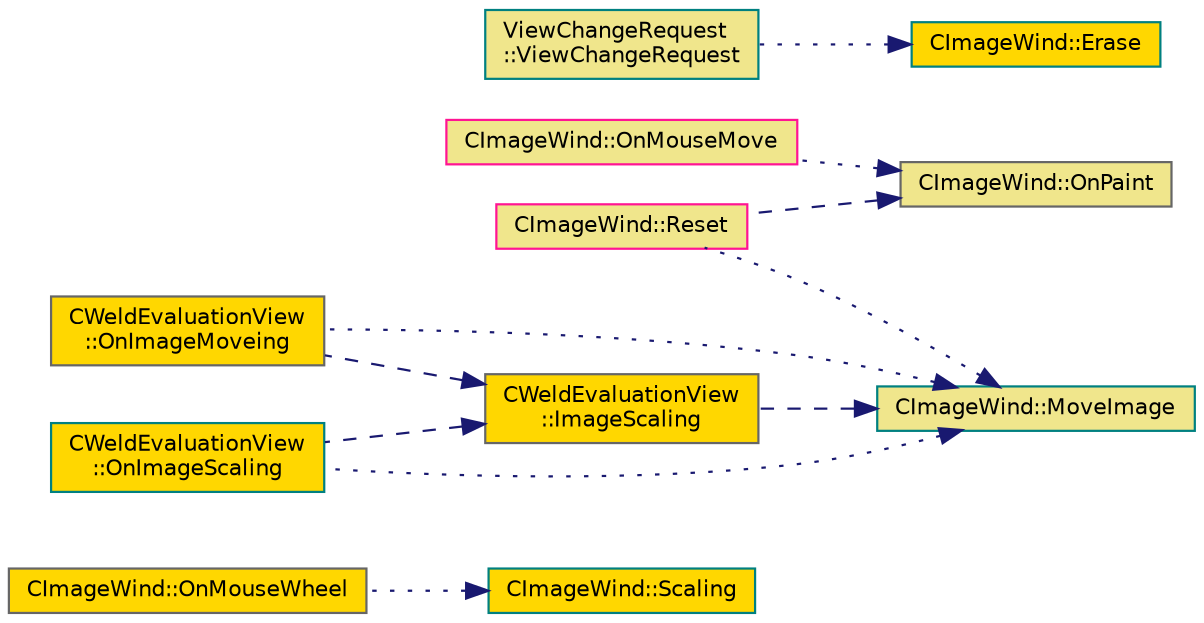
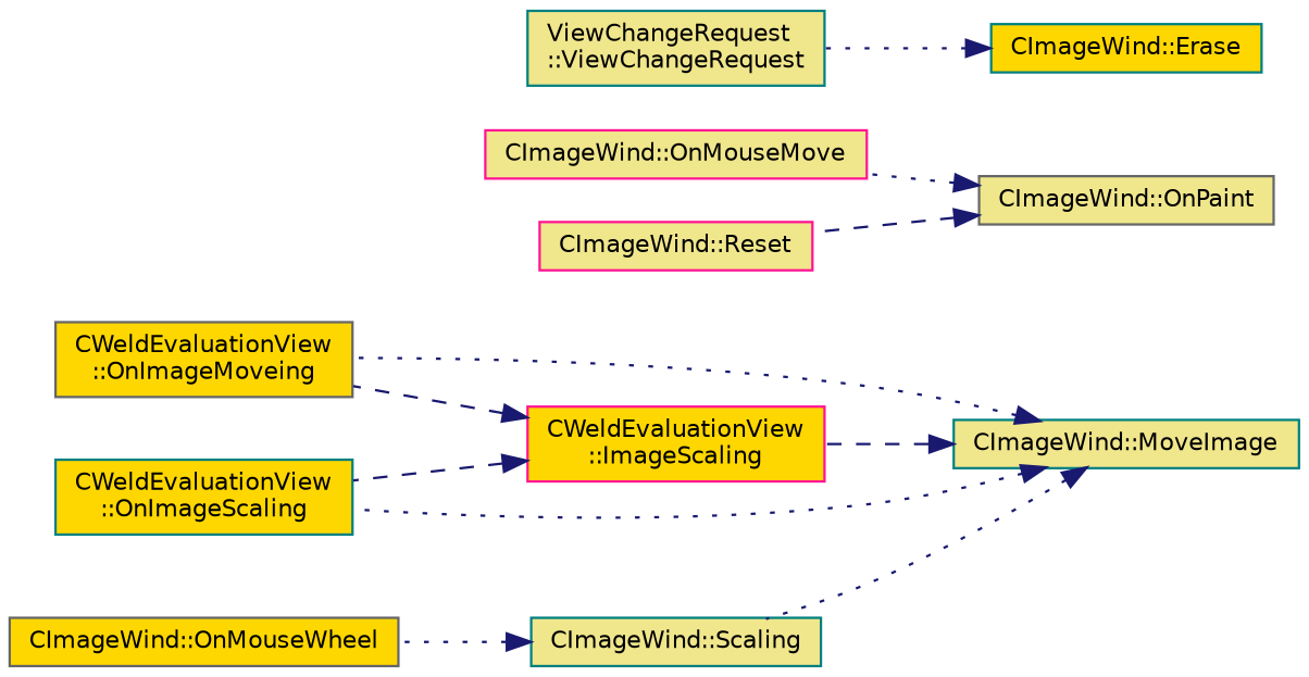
  digraph {
    rankdir=RL
    node [color=teal fillcolor=gold fontname=Helvetica fontsize=10 shape=record style=filled]
    edge [color=midnightblue dir=back fontname=Helvetica fontsize=10 labelfontname=Helvetica labelfontsize=10 style=dotted]
    n1 [color=gray40 fillcolor=khaki fontcolor=black height=0.2 label="CImageWind::OnPaint" width=0.4]
    n2 [color=deeppink fillcolor=khaki height=0.2 label="CImageWind::OnMouseMove" width=0.4]
    n3 [color=deeppink fillcolor=khaki height=0.2 label="CImageWind::Reset" width=0.4]
    n4 [height=0.2 label="CImageWind::Erase" width=0.4]
    n5 [fillcolor=khaki height=0.2 label="ViewChangeRequest\l::ViewChangeRequest" width=0.4]
    n6 [fillcolor=khaki height=0.2 label="CImageWind::MoveImage" width=0.4]
-   n7 [color=gray40 height=0.2 label="CWeldEvaluationView\l::ImageScaling" width=0.4]
+   n7 [color=deeppink height=0.2 label="CWeldEvaluationView\l::ImageScaling" width=0.4]
    n8 [color=gray40 height=0.2 label="CWeldEvaluationView\l::OnImageMoveing" width=0.4]
    n9 [height=0.2 label="CWeldEvaluationView\l::OnImageScaling" width=0.4]
-   n10 [height=0.2 label="CImageWind::Scaling" width=0.4]
+   n10 [fillcolor=khaki height=0.2 label="CImageWind::Scaling" width=0.4]
    n11 [color=gray40 height=0.2 label="CImageWind::OnMouseWheel" width=0.4]
    n1 -> n2
    n1 -> n3 [style=dashed]
    n4 -> n5
    n6 -> n7 [style=dashed]
    n6 -> n8
    n6 -> n9
-   n6 -> n3
+   n6 -> n10
    n7 -> n8 [style=dashed]
    n7 -> n9 [style=dashed]
    n10 -> n11
  }
